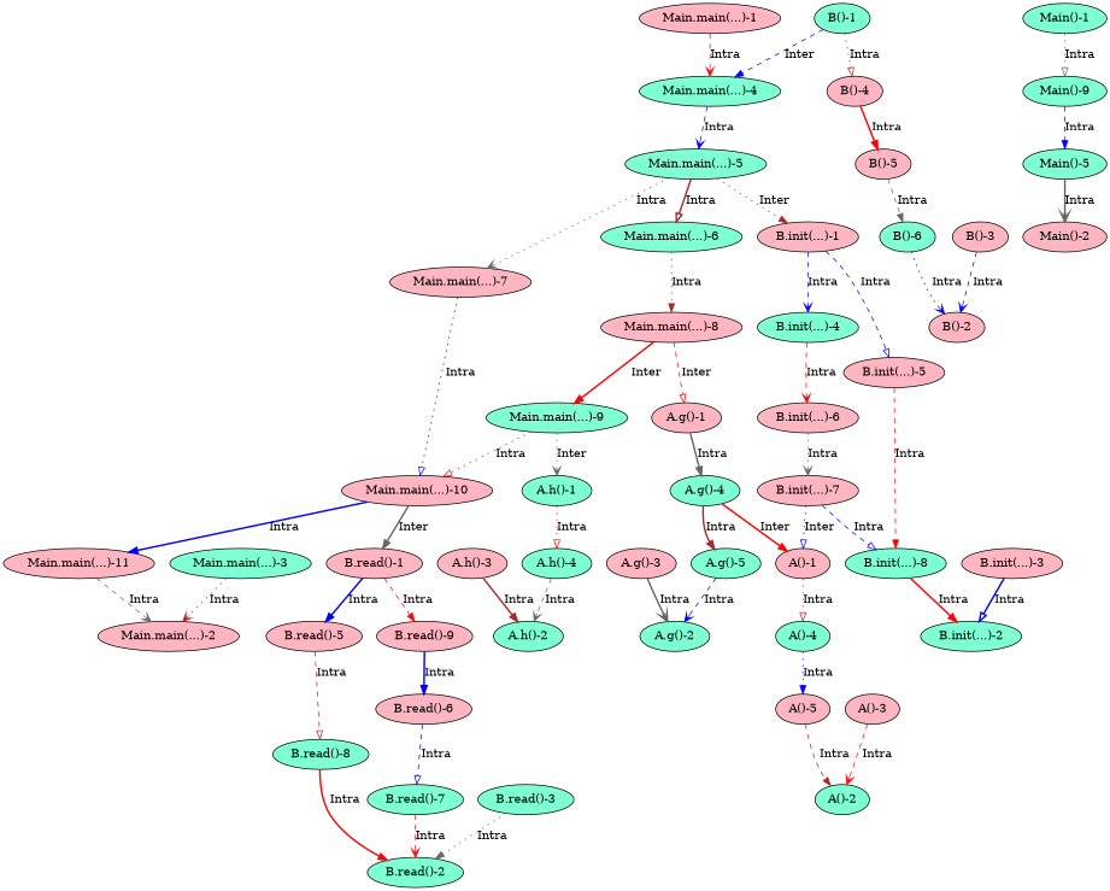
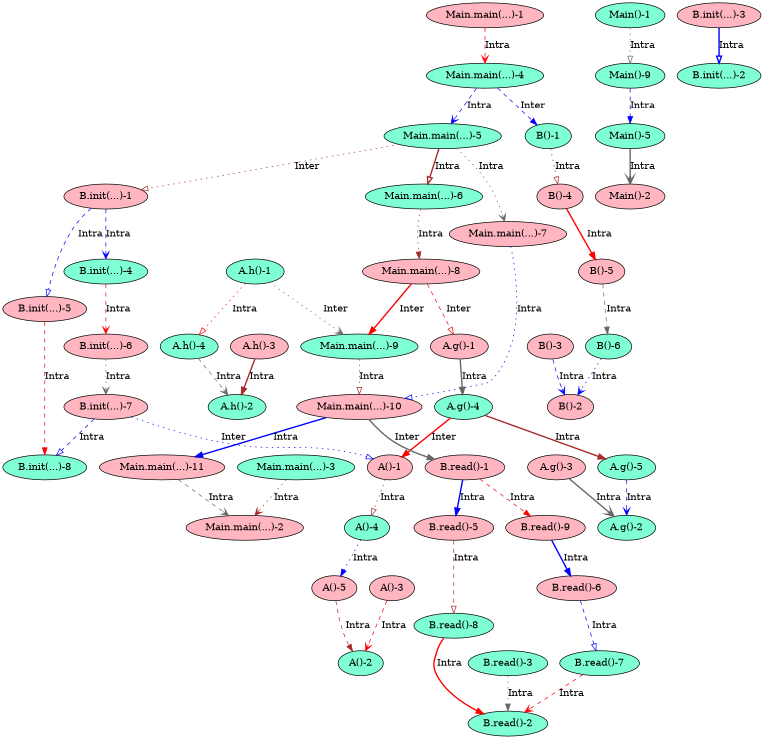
  digraph {
    node [fillcolor=lightpink style=filled]
    edge [arrowhead=normal color=blue style=dashed]
    n1 [label="B.read()-9"]
    "B.read()-6"
    "B.read()-7" [fillcolor=aquamarine]
    "Main.main(...)-4" [fillcolor=aquamarine]
    "B()-1" [fillcolor=aquamarine]
    "Main.main(...)-5" [fillcolor=aquamarine]
    "B()-4"
    "Main.main(...)-7"
    "Main.main(...)-6" [fillcolor=aquamarine]
    "B.init(...)-1"
    "B.read()-1"
    "B.read()-5"
    "B.read()-8" [fillcolor=aquamarine]
    "B.read()-2" [fillcolor=aquamarine]
    "Main.main(...)-2"
    "Main.main(...)-3" [fillcolor=aquamarine]
    "Main()-2"
    "B.init(...)-3"
    "B.init(...)-2" [fillcolor=aquamarine]
    "A()-5"
    "A()-2" [fillcolor=aquamarine]
    "A.g()-1"
    "A.g()-4" [fillcolor=aquamarine]
    "A()-1"
    "A.g()-5" [fillcolor=aquamarine]
    "A()-4" [fillcolor=aquamarine]
    "B.init(...)-6"
    "B.init(...)-7"
    "B.init(...)-8" [fillcolor=aquamarine]
    "Main.main(...)-8"
    "Main.main(...)-9" [fillcolor=aquamarine]
    "A.h()-1" [fillcolor=aquamarine]
    "Main.main(...)-10"
    "B.init(...)-5"
    "B()-5"
    "Main.main(...)-1"
    "A.h()-3"
    "A.h()-2" [fillcolor=aquamarine]
    n39 [fillcolor=aquamarine label="Main()-9"]
    "Main()-1" [fillcolor=aquamarine]
    "Main()-5" [fillcolor=aquamarine]
    "A.h()-4" [fillcolor=aquamarine]
    "Main.main(...)-11"
    "B()-2"
    "B()-6" [fillcolor=aquamarine]
    "A.g()-2" [fillcolor=aquamarine]
    "B.init(...)-4" [fillcolor=aquamarine]
    "B.read()-3" [fillcolor=aquamarine]
    "B()-3"
    "A.g()-3"
    "A()-3"
    n1 -> "B.read()-6" [label=Intra style=bold]
    "B.read()-6" -> "B.read()-7" [arrowhead=onormal label=Intra]
    "B.read()-7" -> "B.read()-2" [arrowhead=vee color=red label=Intra]
-   "B()-1" -> "Main.main(...)-4" [label=Inter]
+   "Main.main(...)-4" -> "B()-1" [label=Inter]
    "Main.main(...)-4" -> "Main.main(...)-5" [arrowhead=vee label=Intra]
    "B()-1" -> "B()-4" [arrowhead=onormal color=brown label=Intra style=dotted]
    "Main.main(...)-5" -> "Main.main(...)-7" [arrowhead=vee color=gray40 label=Intra style=dotted]
    "Main.main(...)-5" -> "Main.main(...)-6" [arrowhead=onormal color=brown label=Intra style=bold]
-   "Main.main(...)-5" -> "B.init(...)-1" [color=brown label=Inter style=dotted]
+   "Main.main(...)-5" -> "B.init(...)-1" [arrowhead=onormal color=brown label=Inter style=dotted]
    "B()-4" -> "B()-5" [color=red label=Intra style=bold]
    "Main.main(...)-7" -> "Main.main(...)-10" [arrowhead=onormal label=Intra style=dotted]
    "Main.main(...)-6" -> "Main.main(...)-8" [color=brown label=Intra style=dotted]
    "B.init(...)-1" -> "B.init(...)-5" [arrowhead=onormal label=Intra]
    "B.init(...)-1" -> "B.init(...)-4" [arrowhead=vee label=Intra]
    "B.read()-1" -> n1 [color=red label=Intra]
    "B.read()-1" -> "B.read()-5" [label=Intra style=bold]
    "B.read()-5" -> "B.read()-8" [arrowhead=onormal color=brown label=Intra]
    "B.read()-8" -> "B.read()-2" [color=red label=Intra style=bold]
    "Main.main(...)-3" -> "Main.main(...)-2" [arrowhead=vee color=brown label=Intra style=dotted]
    "B.init(...)-3" -> "B.init(...)-2" [arrowhead=onormal label=Intra style=bold]
    "A()-5" -> "A()-2" [color=brown label=Intra]
    "A.g()-1" -> "A.g()-4" [color=gray40 label=Intra style=bold]
    "A.g()-4" -> "A()-1" [color=red label=Inter style=bold]
    "A.g()-4" -> "A.g()-5" [color=brown label=Intra style=bold]
    "A()-1" -> "A()-4" [arrowhead=onormal color=brown label=Intra style=dotted]
    "A.g()-5" -> "A.g()-2" [arrowhead=vee label=Intra]
    "A()-4" -> "A()-5" [label=Intra style=dotted]
    "B.init(...)-6" -> "B.init(...)-7" [arrowhead=vee color=gray40 label=Intra style=dotted]
    "B.init(...)-7" -> "A()-1" [arrowhead=onormal label=Inter style=dotted]
    "B.init(...)-7" -> "B.init(...)-8" [arrowhead=onormal label=Intra]
-   "B.init(...)-8" -> "B.init(...)-2" [color=red label=Intra style=bold]
    "Main.main(...)-8" -> "A.g()-1" [arrowhead=onormal color=red label=Inter]
    "Main.main(...)-8" -> "Main.main(...)-9" [color=red label=Inter style=bold]
-   "Main.main(...)-9" -> "A.h()-1" [arrowhead=vee color=gray40 label=Inter style=dotted]
+   "A.h()-1" -> "Main.main(...)-9" [arrowhead=vee color=gray40 label=Inter style=dotted]
    "Main.main(...)-9" -> "Main.main(...)-10" [arrowhead=onormal color=brown label=Intra style=dotted]
    "A.h()-1" -> "A.h()-4" [arrowhead=onormal color=red label=Intra style=dotted]
    "Main.main(...)-10" -> "B.read()-1" [color=gray40 label=Inter style=bold]
    "Main.main(...)-10" -> "Main.main(...)-11" [label=Intra style=bold]
    "B.init(...)-5" -> "B.init(...)-8" [color=red label=Intra]
    "B()-5" -> "B()-6" [color=gray40 label=Intra]
    "Main.main(...)-1" -> "Main.main(...)-4" [arrowhead=vee color=red label=Intra]
    "A.h()-3" -> "A.h()-2" [color=brown label=Intra style=bold]
    n39 -> "Main()-5" [label=Intra]
    "Main()-1" -> n39 [arrowhead=onormal color=gray40 label=Intra style=dotted]
    "Main()-5" -> "Main()-2" [arrowhead=vee color=gray40 label=Intra style=bold]
    "A.h()-4" -> "A.h()-2" [arrowhead=vee color=gray40 label=Intra]
    "Main.main(...)-11" -> "Main.main(...)-2" [arrowhead=vee color=gray40 label=Intra]
    "B()-6" -> "B()-2" [arrowhead=vee label=Intra style=dotted]
    "B.init(...)-4" -> "B.init(...)-6" [arrowhead=vee color=red label=Intra]
    "B.read()-3" -> "B.read()-2" [color=gray40 label=Intra style=dotted]
    "B()-3" -> "B()-2" [arrowhead=vee label=Intra]
    "A.g()-3" -> "A.g()-2" [arrowhead=vee color=gray40 label=Intra style=bold]
    "A()-3" -> "A()-2" [arrowhead=vee color=red label=Intra]
  }
